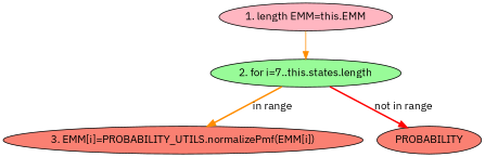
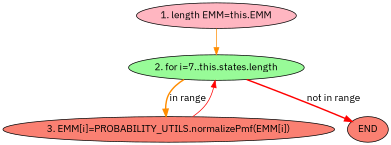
  digraph {
    fontname="IBM Plex Sans"
    node [fillcolor=salmon fontname="IBM Plex Sans" style=filled]
    edge [color=darkorange fontname="IBM Plex Sans" style=solid]
    n1 [fillcolor=lightpink label="1. length EMM=this.EMM"]
    n2 [fillcolor=palegreen label="2. for i=7..this.states.length"]
    n3 [label="3. EMM[i]=PROBABILITY_UTILS.normalizePmf(EMM[i])"]
-   END [label=PROBABILITY]
+   END
    n1 -> n2
    n2 -> n3 [label="in range" style=bold]
    n2 -> END [color=red label="not in range" style=bold]
+   n3 -> n2 [color=red]
  }
